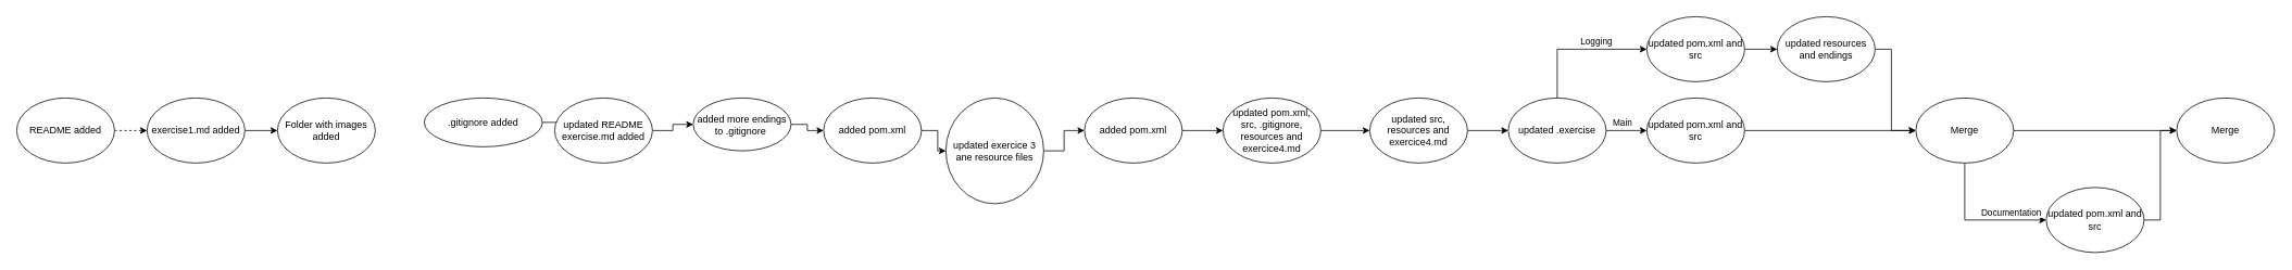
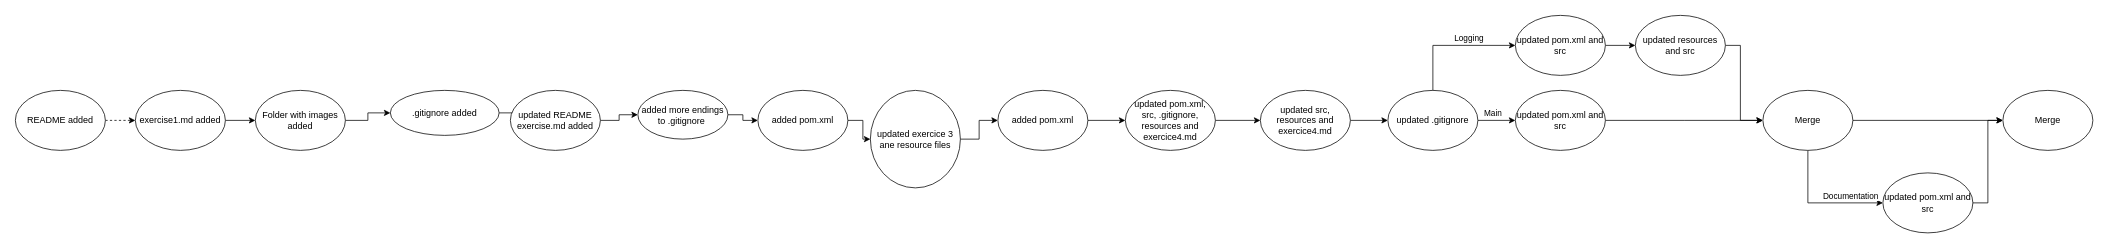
  <mxCell id="0" />
  <mxCell id="1" parent="0" />
  <mxCell id="2" style="edgeStyle=orthogonalEdgeStyle;rounded=0;orthogonalLoop=1;jettySize=auto;html=1;entryX=0;entryY=0.5;entryDx=0;entryDy=0;dashed=1;" edge="1" parent="1" source="3" target="5"><mxGeometry relative="1" as="geometry" /></mxCell>
  <mxCell id="3" value="README added" style="ellipse;whiteSpace=wrap;html=1;" vertex="1" parent="1"><mxGeometry x="20" y="120" width="120" height="80" as="geometry" /></mxCell>
  <mxCell id="4" style="edgeStyle=orthogonalEdgeStyle;rounded=0;orthogonalLoop=1;jettySize=auto;html=1;entryX=0;entryY=0.5;entryDx=0;entryDy=0;" edge="1" parent="1" source="5" target="7"><mxGeometry relative="1" as="geometry" /></mxCell>
  <mxCell id="5" value="exercise1.md added" style="ellipse;whiteSpace=wrap;html=1;" vertex="1" parent="1"><mxGeometry x="180" y="120" width="120" height="80" as="geometry" /></mxCell>
+ <mxCell id="6" style="edgeStyle=orthogonalEdgeStyle;rounded=0;orthogonalLoop=1;jettySize=auto;html=1;entryX=0;entryY=0.5;entryDx=0;entryDy=0;" edge="1" parent="1" source="7" target="9"><mxGeometry relative="1" as="geometry" /></mxCell>
  <mxCell id="7" value="Folder with images added" style="ellipse;whiteSpace=wrap;html=1;" vertex="1" parent="1"><mxGeometry x="340" y="120" width="120" height="80" as="geometry" /></mxCell>
  <mxCell id="8" style="edgeStyle=orthogonalEdgeStyle;rounded=0;orthogonalLoop=1;jettySize=auto;html=1;entryX=0;entryY=0.5;entryDx=0;entryDy=0;" edge="1" parent="1" source="9" target="11"><mxGeometry relative="1" as="geometry" /></mxCell>
  <mxCell id="9" value=".gitignore added" style="ellipse;whiteSpace=wrap;html=1;" vertex="1" parent="1"><mxGeometry x="520" y="120" width="145" height="60" as="geometry" /></mxCell>
  <mxCell id="10" style="edgeStyle=orthogonalEdgeStyle;rounded=0;orthogonalLoop=1;jettySize=auto;html=1;entryX=0;entryY=0.5;entryDx=0;entryDy=0;" edge="1" parent="1" source="11" target="13"><mxGeometry relative="1" as="geometry" /></mxCell>
  <mxCell id="11" value="updated README exercise.md added" style="ellipse;whiteSpace=wrap;html=1;" vertex="1" parent="1"><mxGeometry x="680" y="120" width="120" height="80" as="geometry" /></mxCell>
  <mxCell id="12" style="edgeStyle=orthogonalEdgeStyle;rounded=0;orthogonalLoop=1;jettySize=auto;html=1;entryX=0;entryY=0.5;entryDx=0;entryDy=0;" edge="1" parent="1" source="13" target="15"><mxGeometry relative="1" as="geometry" /></mxCell>
  <mxCell id="13" value="added more endings to .gitignore&amp;nbsp;" style="ellipse;whiteSpace=wrap;html=1;" vertex="1" parent="1"><mxGeometry x="850" y="120" width="120" height="65" as="geometry" /></mxCell>
  <mxCell id="14" style="edgeStyle=orthogonalEdgeStyle;rounded=0;orthogonalLoop=1;jettySize=auto;html=1;entryX=0;entryY=0.5;entryDx=0;entryDy=0;" edge="1" parent="1" source="15" target="17"><mxGeometry relative="1" as="geometry" /></mxCell>
  <mxCell id="15" value="added pom.xml" style="ellipse;whiteSpace=wrap;html=1;" vertex="1" parent="1"><mxGeometry x="1010" y="120" width="120" height="80" as="geometry" /></mxCell>
  <mxCell id="16" style="edgeStyle=orthogonalEdgeStyle;rounded=0;orthogonalLoop=1;jettySize=auto;html=1;entryX=0;entryY=0.5;entryDx=0;entryDy=0;" edge="1" parent="1" source="17" target="19"><mxGeometry relative="1" as="geometry" /></mxCell>
  <mxCell id="17" value="updated exercice 3 ane resource files" style="ellipse;whiteSpace=wrap;html=1;" vertex="1" parent="1"><mxGeometry x="1160" y="120" width="120" height="130" as="geometry" /></mxCell>
  <mxCell id="18" style="edgeStyle=orthogonalEdgeStyle;rounded=0;orthogonalLoop=1;jettySize=auto;html=1;entryX=0;entryY=0.5;entryDx=0;entryDy=0;" edge="1" parent="1" source="19" target="21"><mxGeometry relative="1" as="geometry" /></mxCell>
  <mxCell id="19" value="added pom.xml" style="ellipse;whiteSpace=wrap;html=1;" vertex="1" parent="1"><mxGeometry x="1330" y="120" width="120" height="80" as="geometry" /></mxCell>
  <mxCell id="20" style="edgeStyle=orthogonalEdgeStyle;rounded=0;orthogonalLoop=1;jettySize=auto;html=1;entryX=0;entryY=0.5;entryDx=0;entryDy=0;" edge="1" parent="1" source="21" target="23"><mxGeometry relative="1" as="geometry" /></mxCell>
  <mxCell id="21" value="updated pom.xml, src, .gitignore, resources and exercice4.md" style="ellipse;whiteSpace=wrap;html=1;" vertex="1" parent="1"><mxGeometry x="1500" y="120" width="120" height="80" as="geometry" /></mxCell>
  <mxCell id="22" style="edgeStyle=orthogonalEdgeStyle;rounded=0;orthogonalLoop=1;jettySize=auto;html=1;" edge="1" parent="1" source="23" target="28"><mxGeometry relative="1" as="geometry" /></mxCell>
  <mxCell id="23" value="updated src, resources and exercice4.md" style="ellipse;whiteSpace=wrap;html=1;" vertex="1" parent="1"><mxGeometry x="1680" y="120" width="120" height="80" as="geometry" /></mxCell>
  <mxCell id="24" style="edgeStyle=orthogonalEdgeStyle;rounded=0;orthogonalLoop=1;jettySize=auto;html=1;" edge="1" parent="1" source="28" target="32"><mxGeometry relative="1" as="geometry" /></mxCell>
  <mxCell id="25" value="Main" style="edgeLabel;html=1;align=center;verticalAlign=middle;resizable=0;points=[];" vertex="1" connectable="0" parent="24"><mxGeometry x="-0.243" relative="1" as="geometry"><mxPoint y="-10" as="offset" /></mxGeometry></mxCell>
  <mxCell id="26" style="edgeStyle=orthogonalEdgeStyle;rounded=0;orthogonalLoop=1;jettySize=auto;html=1;entryX=0;entryY=0.5;entryDx=0;entryDy=0;" edge="1" parent="1" source="28" target="34"><mxGeometry relative="1" as="geometry"><Array as="points"><mxPoint x="1910" y="60" /></Array></mxGeometry></mxCell>
  <mxCell id="27" value="Logging" style="edgeLabel;html=1;align=center;verticalAlign=middle;resizable=0;points=[];" vertex="1" connectable="0" parent="26"><mxGeometry x="0.262" y="-2" relative="1" as="geometry"><mxPoint y="-12" as="offset" /></mxGeometry></mxCell>
- <mxCell id="28" value="updated .exercise" style="ellipse;whiteSpace=wrap;html=1;" vertex="1" parent="1"><mxGeometry x="1850" y="120" width="120" height="80" as="geometry" /></mxCell>
+ <mxCell id="28" value="updated .gitignore" style="ellipse;whiteSpace=wrap;html=1;" vertex="1" parent="1"><mxGeometry x="1850" y="120" width="120" height="80" as="geometry" /></mxCell>
  <mxCell id="29" style="edgeStyle=orthogonalEdgeStyle;rounded=0;orthogonalLoop=1;jettySize=auto;html=1;entryX=0;entryY=0.5;entryDx=0;entryDy=0;exitX=0.5;exitY=1;exitDx=0;exitDy=0;" edge="1" parent="1" source="40" target="38"><mxGeometry relative="1" as="geometry"><Array as="points"><mxPoint x="2410" y="270" /></Array></mxGeometry></mxCell>
  <mxCell id="30" value="Documentation" style="edgeLabel;html=1;align=center;verticalAlign=middle;resizable=0;points=[];" vertex="1" connectable="0" parent="29"><mxGeometry x="0.18" y="-3" relative="1" as="geometry"><mxPoint x="26" y="-13" as="offset" /></mxGeometry></mxCell>
  <mxCell id="31" style="edgeStyle=orthogonalEdgeStyle;rounded=0;orthogonalLoop=1;jettySize=auto;html=1;" edge="1" parent="1" source="32"><mxGeometry relative="1" as="geometry"><mxPoint x="2350" y="160" as="targetPoint" /></mxGeometry></mxCell>
  <mxCell id="32" value="updated pom.xml and src" style="ellipse;whiteSpace=wrap;html=1;" vertex="1" parent="1"><mxGeometry x="2020" y="120" width="120" height="80" as="geometry" /></mxCell>
  <mxCell id="33" style="edgeStyle=orthogonalEdgeStyle;rounded=0;orthogonalLoop=1;jettySize=auto;html=1;" edge="1" parent="1" source="34" target="36"><mxGeometry relative="1" as="geometry" /></mxCell>
  <mxCell id="34" value="updated pom.xml and src" style="ellipse;whiteSpace=wrap;html=1;" vertex="1" parent="1"><mxGeometry x="2020" y="20" width="120" height="80" as="geometry" /></mxCell>
  <mxCell id="35" style="edgeStyle=orthogonalEdgeStyle;rounded=0;orthogonalLoop=1;jettySize=auto;html=1;entryX=0;entryY=0.5;entryDx=0;entryDy=0;" edge="1" parent="1" source="36" target="40"><mxGeometry relative="1" as="geometry"><Array as="points"><mxPoint x="2320" y="60" /><mxPoint x="2320" y="160" /></Array></mxGeometry></mxCell>
- <mxCell id="36" value="updated resources and endings" style="ellipse;whiteSpace=wrap;html=1;" vertex="1" parent="1"><mxGeometry x="2180" y="20" width="120" height="80" as="geometry" /></mxCell>
+ <mxCell id="36" value="updated resources and src" style="ellipse;whiteSpace=wrap;html=1;" vertex="1" parent="1"><mxGeometry x="2180" y="20" width="120" height="80" as="geometry" /></mxCell>
  <mxCell id="37" style="edgeStyle=orthogonalEdgeStyle;rounded=0;orthogonalLoop=1;jettySize=auto;html=1;exitX=1;exitY=0.5;exitDx=0;exitDy=0;entryX=0;entryY=0.5;entryDx=0;entryDy=0;" edge="1" parent="1" source="38" target="41"><mxGeometry relative="1" as="geometry" /></mxCell>
  <mxCell id="38" value="updated pom.xml and src" style="ellipse;whiteSpace=wrap;html=1;" vertex="1" parent="1"><mxGeometry x="2510" y="230" width="120" height="80" as="geometry" /></mxCell>
  <mxCell id="39" style="edgeStyle=orthogonalEdgeStyle;rounded=0;orthogonalLoop=1;jettySize=auto;html=1;entryX=0;entryY=0.5;entryDx=0;entryDy=0;" edge="1" parent="1" source="40" target="41"><mxGeometry relative="1" as="geometry" /></mxCell>
  <mxCell id="40" value="Merge" style="ellipse;whiteSpace=wrap;html=1;" vertex="1" parent="1"><mxGeometry x="2350" y="120" width="120" height="80" as="geometry" /></mxCell>
  <mxCell id="41" value="Merge" style="ellipse;whiteSpace=wrap;html=1;" vertex="1" parent="1"><mxGeometry x="2670" y="120" width="120" height="80" as="geometry" /></mxCell>
